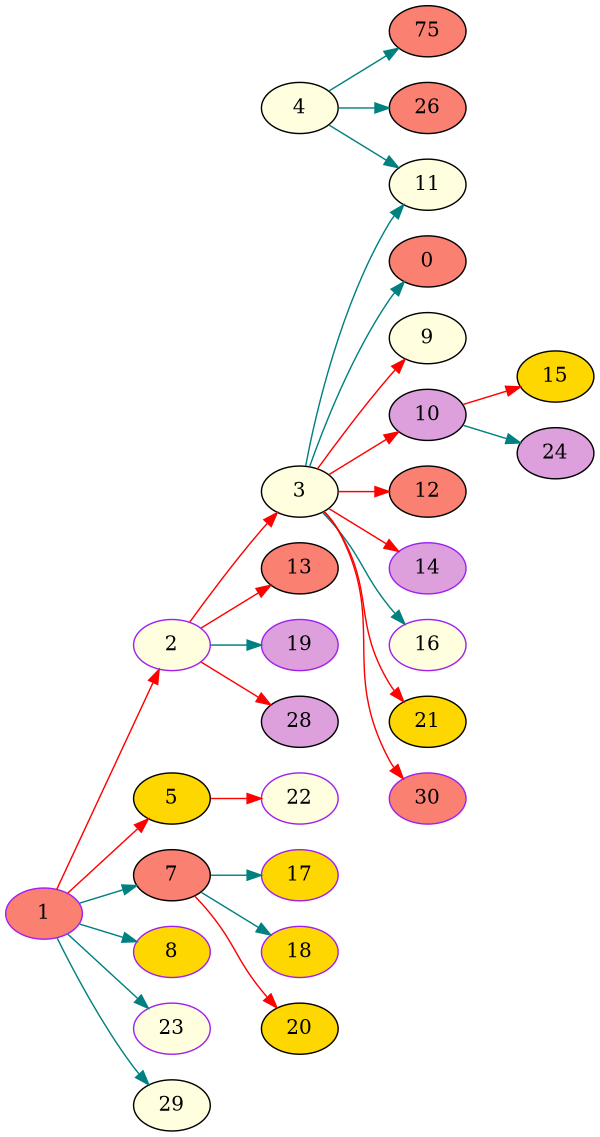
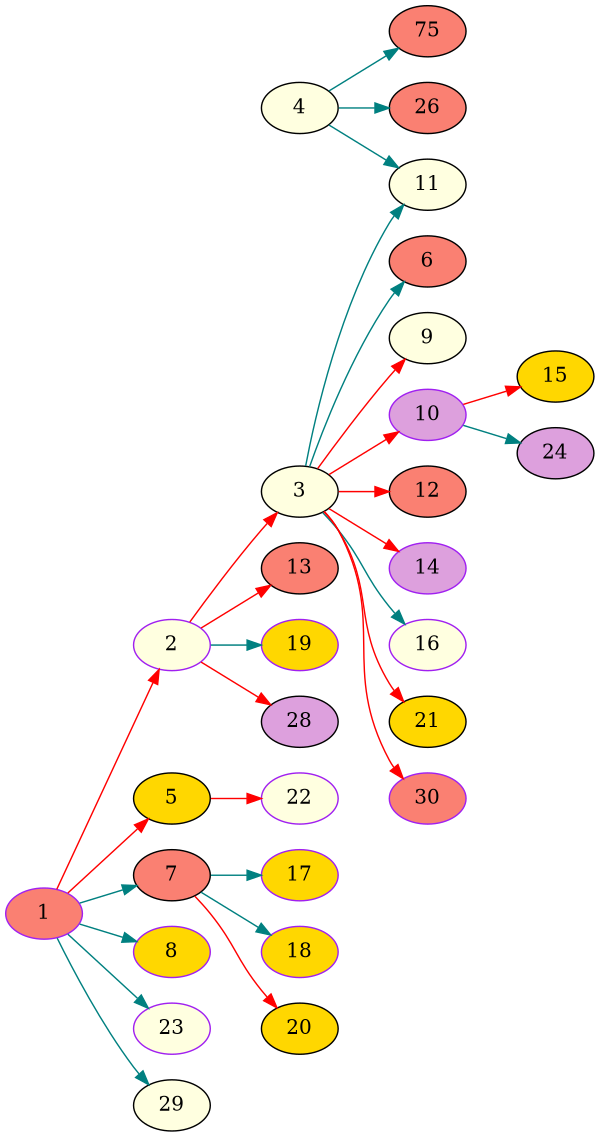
  digraph {
    rankdir=LR
    node [color=black fillcolor=lightyellow style=filled]
    edge [color=red]
    2 [color=purple]
    3
    13 [fillcolor=salmon]
-   19 [color=purple fillcolor=plum]
+   19 [color=purple fillcolor=gold]
    28 [fillcolor=plum]
    11
-   6 [fillcolor=salmon label=0]
+   6 [fillcolor=salmon]
    9
-   10 [fillcolor=plum]
+   10 [color=purple fillcolor=plum]
    12 [fillcolor=salmon]
    14 [color=purple fillcolor=plum]
    16 [color=purple]
    21 [fillcolor=gold]
    30 [color=purple fillcolor=salmon]
    4
    n16 [fillcolor=salmon label=75]
    26 [fillcolor=salmon]
    1 [color=purple fillcolor=salmon]
    5 [fillcolor=gold]
    7 [fillcolor=salmon]
    8 [color=purple fillcolor=gold]
    23 [color=purple]
    29
    22 [color=purple]
    17 [color=purple fillcolor=gold]
    18 [color=purple fillcolor=gold]
    20 [fillcolor=gold]
    15 [fillcolor=gold]
    24 [fillcolor=plum]
    2 -> 3
    2 -> 13
    2 -> 19 [color=teal]
    2 -> 28
    3 -> 11 [color=teal]
    3 -> 6 [color=teal]
    3 -> 9
    3 -> 10
    3 -> 12
    3 -> 14
    3 -> 16 [color=teal]
    3 -> 21
    3 -> 30
    10 -> 15
    10 -> 24 [color=teal]
    4 -> 11 [color=teal]
    4 -> n16 [color=teal]
    4 -> 26 [color=teal]
    1 -> 2
    1 -> 5
    1 -> 7 [color=teal]
    1 -> 8 [color=teal]
    1 -> 23 [color=teal]
    1 -> 29 [color=teal]
    5 -> 22
    7 -> 17 [color=teal]
    7 -> 18 [color=teal]
    7 -> 20
  }
